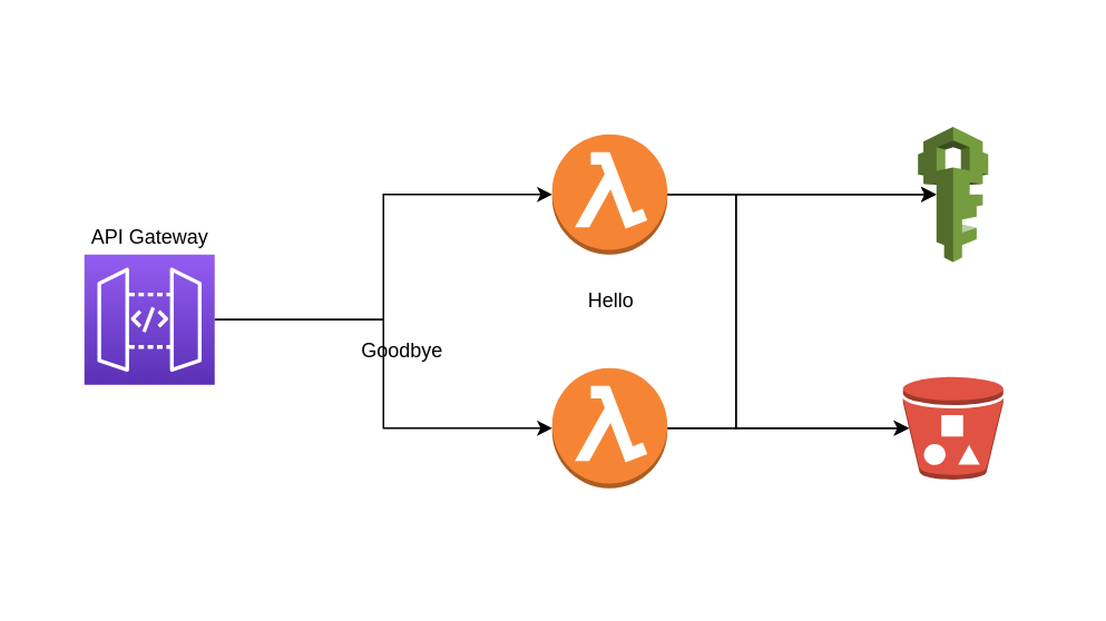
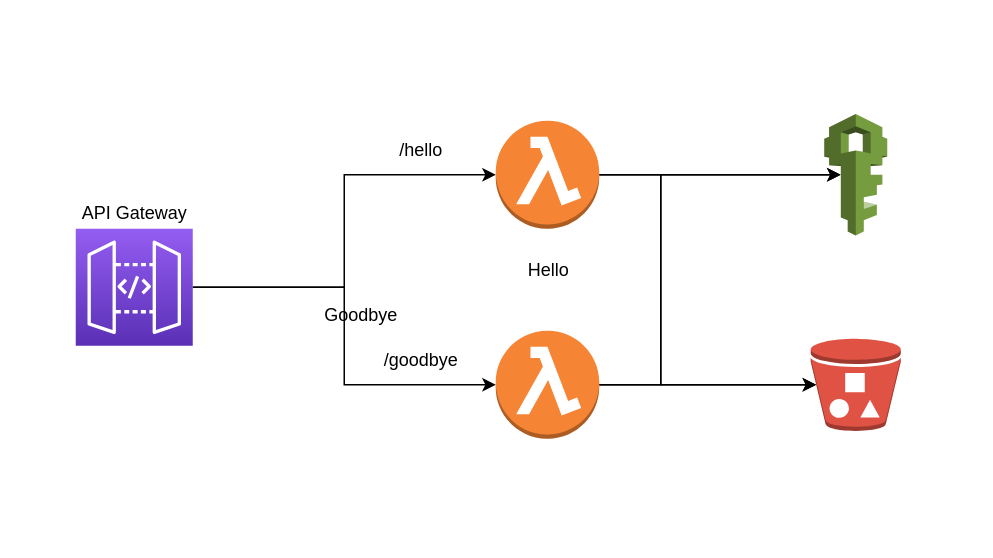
  <mxCell id="0" />
  <mxCell id="1" parent="0" />
  <mxCell id="2" value="" style="rounded=0;whiteSpace=wrap;html=1;strokeColor=none;" vertex="1" parent="1"><mxGeometry x="20" y="20" width="620" height="330" as="geometry" /></mxCell>
  <mxCell id="3" style="edgeStyle=orthogonalEdgeStyle;rounded=0;orthogonalLoop=1;jettySize=auto;html=1;entryX=0.06;entryY=0.5;entryDx=0;entryDy=0;entryPerimeter=0;" edge="1" parent="1" source="5" target="16"><mxGeometry relative="1" as="geometry"><Array as="points"><mxPoint x="440" y="116" /><mxPoint x="440" y="256" /></Array></mxGeometry></mxCell>
  <mxCell id="4" style="edgeStyle=orthogonalEdgeStyle;rounded=0;orthogonalLoop=1;jettySize=auto;html=1;entryX=0.26;entryY=0.5;entryDx=0;entryDy=0;entryPerimeter=0;" edge="1" parent="1" source="5" target="17"><mxGeometry relative="1" as="geometry" /></mxCell>
  <mxCell id="5" value="" style="outlineConnect=0;dashed=0;verticalLabelPosition=bottom;verticalAlign=top;align=center;html=1;shape=mxgraph.aws3.lambda_function;fillColor=#F58534;gradientColor=none;" vertex="1" parent="1"><mxGeometry x="330" y="80" width="69" height="72" as="geometry" /></mxCell>
  <mxCell id="6" style="edgeStyle=orthogonalEdgeStyle;rounded=0;orthogonalLoop=1;jettySize=auto;html=1;entryX=0.06;entryY=0.5;entryDx=0;entryDy=0;entryPerimeter=0;" edge="1" parent="1" source="8" target="16"><mxGeometry relative="1" as="geometry" /></mxCell>
  <mxCell id="7" style="edgeStyle=orthogonalEdgeStyle;rounded=0;orthogonalLoop=1;jettySize=auto;html=1;entryX=0.26;entryY=0.5;entryDx=0;entryDy=0;entryPerimeter=0;" edge="1" parent="1" source="8" target="17"><mxGeometry relative="1" as="geometry"><Array as="points"><mxPoint x="440" y="256" /><mxPoint x="440" y="116" /></Array></mxGeometry></mxCell>
  <mxCell id="8" value="" style="outlineConnect=0;dashed=0;verticalLabelPosition=bottom;verticalAlign=top;align=center;html=1;shape=mxgraph.aws3.lambda_function;fillColor=#F58534;gradientColor=none;" vertex="1" parent="1"><mxGeometry x="330" y="220" width="69" height="72" as="geometry" /></mxCell>
  <mxCell id="9" value="Hello" style="text;html=1;align=center;verticalAlign=middle;resizable=0;points=[];autosize=1;strokeColor=none;fillColor=none;" vertex="1" parent="1"><mxGeometry x="345" y="170" width="40" height="20" as="geometry" /></mxCell>
  <mxCell id="10" value="Goodbye" style="text;html=1;align=center;verticalAlign=middle;resizable=0;points=[];autosize=1;strokeColor=none;fillColor=none;" vertex="1" parent="1"><mxGeometry x="209.5" y="200" width="60" height="20" as="geometry" /></mxCell>
  <mxCell id="11" style="edgeStyle=orthogonalEdgeStyle;rounded=0;orthogonalLoop=1;jettySize=auto;html=1;entryX=0;entryY=0.5;entryDx=0;entryDy=0;entryPerimeter=0;" edge="1" parent="1" source="13" target="8"><mxGeometry relative="1" as="geometry" /></mxCell>
  <mxCell id="12" style="edgeStyle=orthogonalEdgeStyle;rounded=0;orthogonalLoop=1;jettySize=auto;html=1;" edge="1" parent="1" source="13" target="5"><mxGeometry relative="1" as="geometry" /></mxCell>
  <mxCell id="13" value="" style="sketch=0;points=[[0,0,0],[0.25,0,0],[0.5,0,0],[0.75,0,0],[1,0,0],[0,1,0],[0.25,1,0],[0.5,1,0],[0.75,1,0],[1,1,0],[0,0.25,0],[0,0.5,0],[0,0.75,0],[1,0.25,0],[1,0.5,0],[1,0.75,0]];outlineConnect=0;fontColor=#232F3E;gradientColor=#945DF2;gradientDirection=north;fillColor=#5A30B5;strokeColor=#ffffff;dashed=0;verticalLabelPosition=bottom;verticalAlign=top;align=center;html=1;fontSize=12;fontStyle=0;aspect=fixed;shape=mxgraph.aws4.resourceIcon;resIcon=mxgraph.aws4.api_gateway;" vertex="1" parent="1"><mxGeometry x="50" y="152" width="78" height="78" as="geometry" /></mxCell>
+ <mxCell id="14" value="/hello" style="text;html=1;align=center;verticalAlign=middle;resizable=0;points=[];autosize=1;strokeColor=none;fillColor=none;" vertex="1" parent="1"><mxGeometry x="255" y="90" width="50" height="20" as="geometry" /></mxCell>
+ <mxCell id="15" value="/goodbye" style="text;html=1;align=center;verticalAlign=middle;resizable=0;points=[];autosize=1;strokeColor=none;fillColor=none;" vertex="1" parent="1"><mxGeometry x="245" y="230" width="70" height="20" as="geometry" /></mxCell>
  <mxCell id="16" value="" style="outlineConnect=0;dashed=0;verticalLabelPosition=bottom;verticalAlign=top;align=center;html=1;shape=mxgraph.aws3.bucket_with_objects;fillColor=#E05243;gradientColor=none;" vertex="1" parent="1"><mxGeometry x="540" y="225.25" width="60" height="61.5" as="geometry" /></mxCell>
  <mxCell id="17" value="" style="outlineConnect=0;dashed=0;verticalLabelPosition=bottom;verticalAlign=top;align=center;html=1;shape=mxgraph.aws3.iam;fillColor=#759C3E;gradientColor=none;" vertex="1" parent="1"><mxGeometry x="549" y="75.5" width="42" height="81" as="geometry" /></mxCell>
  <mxCell id="18" value="API Gateway" style="text;html=1;align=center;verticalAlign=middle;resizable=0;points=[];autosize=1;strokeColor=none;fillColor=none;" vertex="1" parent="1"><mxGeometry x="49" y="132" width="80" height="20" as="geometry" /></mxCell>
